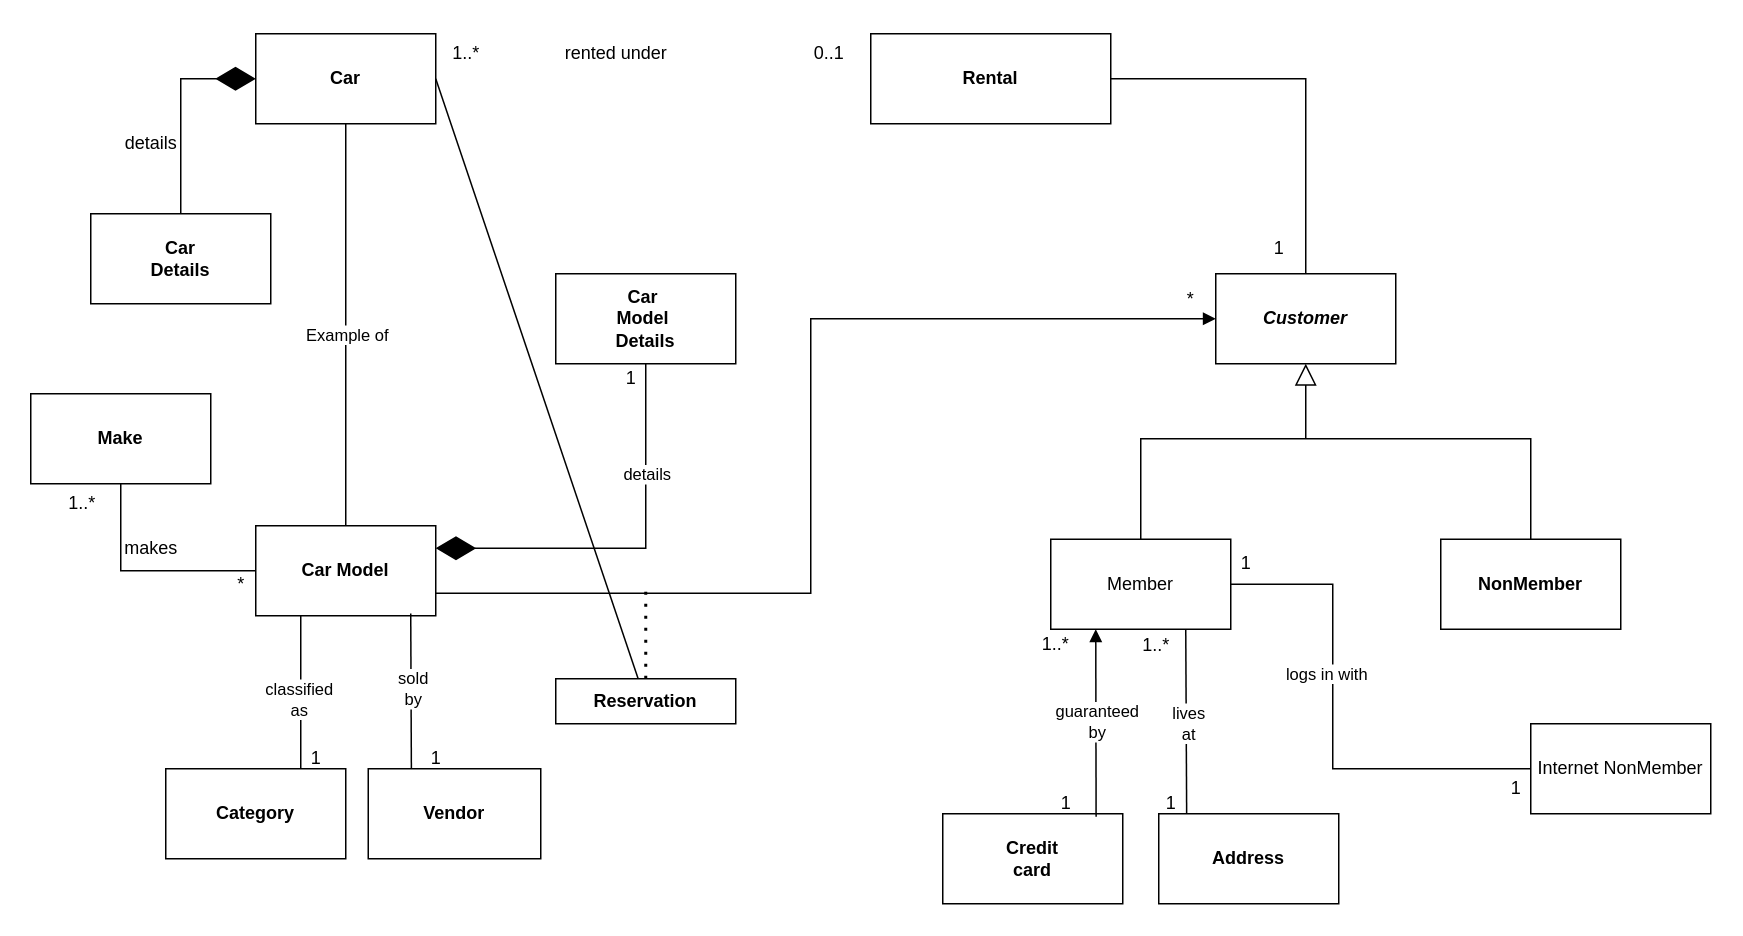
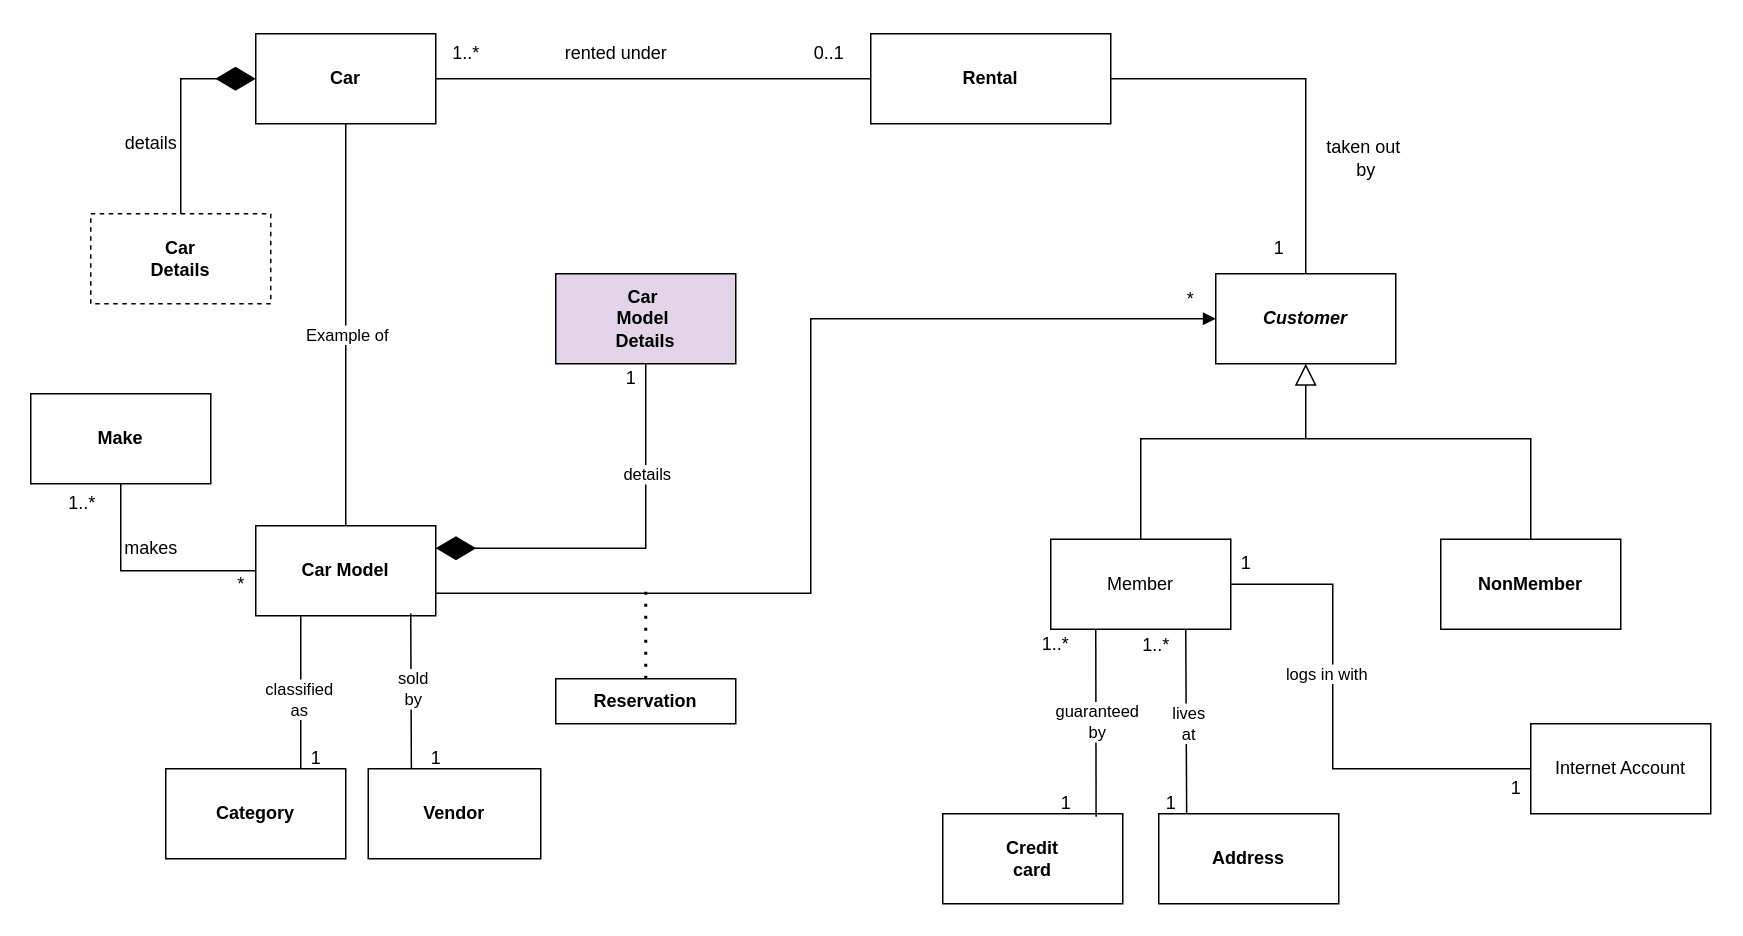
  <mxCell id="0" />
  <mxCell id="1" parent="0" />
  <mxCell id="2" value="Car" style="rounded=0;whiteSpace=wrap;html=1;fontStyle=1" parent="1" vertex="1"><mxGeometry x="170" y="22" width="120" height="60" as="geometry" /></mxCell>
- <mxCell id="3" value="Car&lt;div&gt;Details&lt;/div&gt;" style="rounded=0;whiteSpace=wrap;html=1;fontStyle=1" parent="1" vertex="1"><mxGeometry x="60" y="142" width="120" height="60" as="geometry" /></mxCell>
+ <mxCell id="3" value="Car&lt;div&gt;Details&lt;/div&gt;" style="rounded=0;whiteSpace=wrap;html=1;fontStyle=1;dashed=1;" parent="1" vertex="1"><mxGeometry x="60" y="142" width="120" height="60" as="geometry" /></mxCell>
  <mxCell id="4" value="" style="endArrow=diamondThin;endFill=1;endSize=24;html=1;rounded=0;exitX=0.5;exitY=0;exitDx=0;exitDy=0;entryX=0;entryY=0.5;entryDx=0;entryDy=0;" parent="1" source="3" target="2" edge="1"><mxGeometry width="160" relative="1" as="geometry"><mxPoint x="180" y="192" as="sourcePoint" /><mxPoint x="340" y="192" as="targetPoint" /><Array as="points"><mxPoint x="120" y="52" /></Array></mxGeometry></mxCell>
  <mxCell id="5" value="details" style="text;align=center;verticalAlign=middle;resizable=0;points=[];autosize=1;strokeColor=none;fillColor=none;html=1;textShadow=0;" parent="1" vertex="1"><mxGeometry x="70" y="80" width="60" height="30" as="geometry" /></mxCell>
  <mxCell id="6" value="Rental" style="rounded=0;whiteSpace=wrap;html=1;fontStyle=1" parent="1" vertex="1"><mxGeometry x="580" y="22" width="160" height="60" as="geometry" /></mxCell>
- <mxCell id="7" value="" style="endArrow=none;html=1;rounded=0;exitX=1;exitY=0.5;exitDx=0;exitDy=0;" parent="1" source="2" target="38" edge="1"><mxGeometry width="50" height="50" relative="1" as="geometry"><mxPoint x="440" y="352" as="sourcePoint" /><mxPoint x="490" y="302" as="targetPoint" /></mxGeometry></mxCell>
+ <mxCell id="7" value="" style="endArrow=none;html=1;rounded=0;exitX=1;exitY=0.5;exitDx=0;exitDy=0;entryX=0;entryY=0.5;entryDx=0;entryDy=0;" parent="1" source="2" target="6" edge="1"><mxGeometry width="50" height="50" relative="1" as="geometry"><mxPoint x="440" y="352" as="sourcePoint" /><mxPoint x="490" y="302" as="targetPoint" /></mxGeometry></mxCell>
  <mxCell id="8" value="1..*" style="text;html=1;align=center;verticalAlign=middle;resizable=0;points=[];autosize=1;strokeColor=none;fillColor=none;" parent="1" vertex="1"><mxGeometry x="290" y="20" width="40" height="30" as="geometry" /></mxCell>
  <mxCell id="9" value="rented under" style="text;html=1;align=center;verticalAlign=middle;resizable=0;points=[];autosize=1;strokeColor=none;fillColor=none;" parent="1" vertex="1"><mxGeometry x="365" y="20" width="90" height="30" as="geometry" /></mxCell>
  <mxCell id="10" value="0..1" style="text;html=1;align=center;verticalAlign=middle;resizable=0;points=[];autosize=1;strokeColor=none;fillColor=none;" parent="1" vertex="1"><mxGeometry x="532" y="20" width="40" height="30" as="geometry" /></mxCell>
  <mxCell id="11" value="Customer" style="rounded=0;whiteSpace=wrap;html=1;fontStyle=3" parent="1" vertex="1"><mxGeometry x="810" y="182" width="120" height="60" as="geometry" /></mxCell>
  <mxCell id="12" value="" style="endArrow=none;html=1;rounded=0;exitX=1;exitY=0.5;exitDx=0;exitDy=0;entryX=0.5;entryY=0;entryDx=0;entryDy=0;" parent="1" source="6" target="11" edge="1"><mxGeometry width="50" height="50" relative="1" as="geometry"><mxPoint x="730" y="352" as="sourcePoint" /><mxPoint x="780" y="302" as="targetPoint" /><Array as="points"><mxPoint x="870" y="52" /></Array></mxGeometry></mxCell>
+ <mxCell id="13" value="taken out&amp;nbsp;&lt;div&gt;by&lt;/div&gt;" style="text;html=1;align=center;verticalAlign=middle;resizable=0;points=[];autosize=1;strokeColor=none;fillColor=none;" parent="1" vertex="1"><mxGeometry x="870" y="85" width="80" height="40" as="geometry" /></mxCell>
  <mxCell id="14" value="Car Model" style="rounded=0;whiteSpace=wrap;html=1;fontStyle=1" parent="1" vertex="1"><mxGeometry x="170" y="350" width="120" height="60" as="geometry" /></mxCell>
  <mxCell id="15" value="Make" style="rounded=0;whiteSpace=wrap;html=1;fontStyle=1" parent="1" vertex="1"><mxGeometry x="20" y="262" width="120" height="60" as="geometry" /></mxCell>
  <mxCell id="16" value="1..*" style="text;html=1;align=center;verticalAlign=middle;resizable=0;points=[];autosize=1;strokeColor=none;fillColor=none;" parent="1" vertex="1"><mxGeometry x="34" y="320" width="40" height="30" as="geometry" /></mxCell>
  <mxCell id="17" value="" style="endArrow=none;html=1;rounded=0;exitX=0.5;exitY=1;exitDx=0;exitDy=0;entryX=0;entryY=0.5;entryDx=0;entryDy=0;" parent="1" source="15" target="14" edge="1"><mxGeometry width="50" height="50" relative="1" as="geometry"><mxPoint x="250" y="372" as="sourcePoint" /><mxPoint x="300" y="322" as="targetPoint" /><Array as="points"><mxPoint x="80" y="380" /></Array></mxGeometry></mxCell>
  <mxCell id="18" value="" style="endArrow=none;html=1;rounded=0;entryX=0.5;entryY=1;entryDx=0;entryDy=0;exitX=0.5;exitY=0;exitDx=0;exitDy=0;" parent="1" source="14" target="2" edge="1"><mxGeometry width="50" height="50" relative="1" as="geometry"><mxPoint x="250" y="372" as="sourcePoint" /><mxPoint x="300" y="322" as="targetPoint" /></mxGeometry></mxCell>
  <mxCell id="19" value="Example of" style="edgeLabel;html=1;align=center;verticalAlign=middle;resizable=0;points=[];" parent="18" vertex="1" connectable="0"><mxGeometry x="-0.043" relative="1" as="geometry"><mxPoint as="offset" /></mxGeometry></mxCell>
  <mxCell id="20" value="makes" style="text;html=1;align=center;verticalAlign=middle;resizable=0;points=[];autosize=1;strokeColor=none;fillColor=none;" parent="1" vertex="1"><mxGeometry x="70" y="350" width="60" height="30" as="geometry" /></mxCell>
- <mxCell id="21" value="Car&amp;nbsp;&lt;div&gt;Model&amp;nbsp;&lt;div&gt;Details&lt;/div&gt;&lt;/div&gt;" style="rounded=0;whiteSpace=wrap;html=1;fontStyle=1" parent="1" vertex="1"><mxGeometry x="370" y="182" width="120" height="60" as="geometry" /></mxCell>
+ <mxCell id="21" value="Car&amp;nbsp;&lt;div&gt;Model&amp;nbsp;&lt;div&gt;Details&lt;/div&gt;&lt;/div&gt;" style="rounded=0;whiteSpace=wrap;html=1;fontStyle=1;fillColor=#e1d5e7;" parent="1" vertex="1"><mxGeometry x="370" y="182" width="120" height="60" as="geometry" /></mxCell>
  <mxCell id="22" value="" style="endArrow=diamondThin;endFill=1;endSize=24;html=1;rounded=0;exitX=0.5;exitY=1;exitDx=0;exitDy=0;entryX=1;entryY=0.25;entryDx=0;entryDy=0;" parent="1" source="21" target="14" edge="1"><mxGeometry width="160" relative="1" as="geometry"><mxPoint x="250" y="352" as="sourcePoint" /><mxPoint x="410" y="352" as="targetPoint" /><Array as="points"><mxPoint x="430" y="365" /></Array></mxGeometry></mxCell>
  <mxCell id="23" value="details" style="edgeLabel;html=1;align=center;verticalAlign=middle;resizable=0;points=[];" parent="22" vertex="1" connectable="0"><mxGeometry x="-0.444" relative="1" as="geometry"><mxPoint as="offset" /></mxGeometry></mxCell>
  <mxCell id="24" value="1" style="text;html=1;align=center;verticalAlign=middle;resizable=0;points=[];autosize=1;strokeColor=none;fillColor=none;" parent="1" vertex="1"><mxGeometry x="405" y="237" width="30" height="30" as="geometry" /></mxCell>
  <mxCell id="25" value="*" style="text;html=1;align=center;verticalAlign=middle;resizable=0;points=[];autosize=1;strokeColor=none;fillColor=none;" parent="1" vertex="1"><mxGeometry x="145" y="374" width="30" height="30" as="geometry" /></mxCell>
  <mxCell id="26" value="Category" style="rounded=0;whiteSpace=wrap;html=1;fontStyle=1" parent="1" vertex="1"><mxGeometry y="512" width="120" height="60" as="geometry" x="110" /></mxCell>
  <mxCell id="27" value="" style="endArrow=none;html=1;rounded=0;exitX=0.25;exitY=1;exitDx=0;exitDy=0;entryX=0.75;entryY=0;entryDx=0;entryDy=0;" parent="1" source="14" target="26" edge="1"><mxGeometry width="50" height="50" relative="1" as="geometry"><mxPoint x="330" y="352" as="sourcePoint" /><mxPoint x="380" y="302" as="targetPoint" /></mxGeometry></mxCell>
  <mxCell id="28" value="classified&lt;div&gt;as&lt;/div&gt;" style="edgeLabel;html=1;align=center;verticalAlign=middle;resizable=0;points=[];" parent="27" vertex="1" connectable="0"><mxGeometry x="0.059" y="-2" relative="1" as="geometry"><mxPoint y="1" as="offset" /></mxGeometry></mxCell>
  <mxCell id="29" value="1" style="text;html=1;align=center;verticalAlign=middle;resizable=0;points=[];autosize=1;strokeColor=none;fillColor=none;" parent="1" vertex="1"><mxGeometry x="195" y="490" width="30" height="30" as="geometry" /></mxCell>
  <mxCell id="30" value="Vendor" style="rounded=0;whiteSpace=wrap;html=1;fontStyle=1" parent="1" vertex="1"><mxGeometry x="245" y="512" width="115" height="60" as="geometry" /></mxCell>
  <mxCell id="31" value="" style="endArrow=none;html=1;rounded=0;exitX=0.861;exitY=0.974;exitDx=0;exitDy=0;entryX=0.25;entryY=0;entryDx=0;entryDy=0;exitPerimeter=0;" parent="1" source="14" target="30" edge="1"><mxGeometry width="50" height="50" relative="1" as="geometry"><mxPoint x="330" y="352" as="sourcePoint" /><mxPoint x="380" y="302" as="targetPoint" /></mxGeometry></mxCell>
  <mxCell id="32" value="sold&lt;div&gt;by&lt;/div&gt;" style="edgeLabel;html=1;align=center;verticalAlign=middle;resizable=0;points=[];" parent="31" vertex="1" connectable="0"><mxGeometry x="-0.056" y="1" relative="1" as="geometry"><mxPoint y="1" as="offset" /></mxGeometry></mxCell>
  <mxCell id="33" value="1" style="text;html=1;align=center;verticalAlign=middle;resizable=0;points=[];autosize=1;strokeColor=none;fillColor=none;" parent="1" vertex="1"><mxGeometry x="275" y="490" width="30" height="30" as="geometry" /></mxCell>
  <mxCell id="34" value="" style="endArrow=block;html=1;rounded=0;exitX=1;exitY=0.75;exitDx=0;exitDy=0;entryX=0;entryY=0.5;entryDx=0;entryDy=0;" parent="1" source="14" target="11" edge="1"><mxGeometry width="50" height="50" relative="1" as="geometry"><mxPoint x="490" y="352" as="sourcePoint" /><mxPoint x="540" y="302" as="targetPoint" /><Array as="points"><mxPoint x="540" y="395" /><mxPoint x="540" y="212" /></Array></mxGeometry></mxCell>
  <mxCell id="35" value="*" style="text;html=1;align=center;verticalAlign=middle;resizable=0;points=[];autosize=1;strokeColor=none;fillColor=none;" parent="1" vertex="1"><mxGeometry x="778" y="184" width="30" height="30" as="geometry" /></mxCell>
  <mxCell id="36" value="1" style="text;html=1;align=center;verticalAlign=middle;resizable=0;points=[];autosize=1;strokeColor=none;fillColor=none;" parent="1" vertex="1"><mxGeometry x="837" y="150" width="30" height="30" as="geometry" /></mxCell>
  <mxCell id="37" value="" style="endArrow=none;dashed=1;html=1;dashPattern=1 3;strokeWidth=2;rounded=0;exitX=0.5;exitY=0;exitDx=0;exitDy=0;" parent="1" source="38" edge="1"><mxGeometry width="50" height="50" relative="1" as="geometry"><mxPoint x="430" y="452" as="sourcePoint" /><mxPoint x="430" y="392" as="targetPoint" /></mxGeometry></mxCell>
  <mxCell id="38" value="Reservation" style="rounded=0;whiteSpace=wrap;html=1;fontStyle=1" parent="1" vertex="1"><mxGeometry x="370" y="452" width="120" height="30" as="geometry" /></mxCell>
  <mxCell id="39" value="Member" style="rounded=0;whiteSpace=wrap;html=1;" parent="1" vertex="1"><mxGeometry x="700" y="359" width="120" height="60" as="geometry" /></mxCell>
  <mxCell id="40" value="NonMember" style="rounded=0;whiteSpace=wrap;html=1;fontStyle=1" parent="1" vertex="1"><mxGeometry x="960" y="359" width="120" height="60" as="geometry" /></mxCell>
  <mxCell id="41" value="Credit&lt;div&gt;card&lt;/div&gt;" style="rounded=0;whiteSpace=wrap;html=1;fontStyle=1" parent="1" vertex="1"><mxGeometry x="628" y="542" width="120" height="60" as="geometry" /></mxCell>
  <mxCell id="42" value="Address" style="rounded=0;whiteSpace=wrap;html=1;fontStyle=1" parent="1" vertex="1"><mxGeometry x="772" y="542" width="120" height="60" as="geometry" /></mxCell>
- <mxCell id="43" value="Internet NonMember" style="rounded=0;whiteSpace=wrap;html=1;" parent="1" vertex="1"><mxGeometry x="1020" y="482" width="120" height="60" as="geometry" /></mxCell>
+ <mxCell id="43" value="Internet Account" style="rounded=0;whiteSpace=wrap;html=1;" parent="1" vertex="1"><mxGeometry x="1020" y="482" width="120" height="60" as="geometry" /></mxCell>
  <mxCell id="44" value="" style="endArrow=none;html=1;rounded=0;entryX=0;entryY=0.5;entryDx=0;entryDy=0;" parent="1" target="43" edge="1"><mxGeometry width="50" height="50" relative="1" as="geometry"><mxPoint x="820" y="389" as="sourcePoint" /><mxPoint x="1008" y="512" as="targetPoint" /><Array as="points"><mxPoint x="888" y="389" /><mxPoint x="888" y="512" /></Array></mxGeometry></mxCell>
  <mxCell id="45" value="logs in with" style="edgeLabel;html=1;align=center;verticalAlign=middle;resizable=0;points=[];" parent="44" vertex="1" connectable="0"><mxGeometry x="-0.214" y="-5" relative="1" as="geometry"><mxPoint as="offset" /></mxGeometry></mxCell>
  <mxCell id="46" value="" style="endArrow=none;html=1;rounded=0;exitX=0.5;exitY=0;exitDx=0;exitDy=0;entryX=0.5;entryY=0;entryDx=0;entryDy=0;" parent="1" source="39" target="40" edge="1"><mxGeometry width="50" height="50" relative="1" as="geometry"><mxPoint x="920" y="482" as="sourcePoint" /><mxPoint x="970" y="432" as="targetPoint" /><Array as="points"><mxPoint x="760" y="292" /><mxPoint x="1020" y="292" /></Array></mxGeometry></mxCell>
  <mxCell id="47" value="" style="endArrow=block;endFill=0;endSize=12;html=1;rounded=0;entryX=0.5;entryY=1;entryDx=0;entryDy=0;" parent="1" target="11" edge="1"><mxGeometry width="160" relative="1" as="geometry"><mxPoint x="870" y="292" as="sourcePoint" /><mxPoint x="1030" y="462" as="targetPoint" /></mxGeometry></mxCell>
- <mxCell id="48" value="" style="endArrow=block;html=1;rounded=0;entryX=0.25;entryY=1;entryDx=0;entryDy=0;exitX=0.852;exitY=0.033;exitDx=0;exitDy=0;exitPerimeter=0;" parent="1" source="41" target="39" edge="1"><mxGeometry width="50" height="50" relative="1" as="geometry"><mxPoint x="920" y="482" as="sourcePoint" /><mxPoint x="970" y="432" as="targetPoint" /></mxGeometry></mxCell>
+ <mxCell id="48" value="" style="endArrow=none;html=1;rounded=0;entryX=0.25;entryY=1;entryDx=0;entryDy=0;exitX=0.852;exitY=0.033;exitDx=0;exitDy=0;exitPerimeter=0;" parent="1" source="41" target="39" edge="1"><mxGeometry width="50" height="50" relative="1" as="geometry"><mxPoint x="920" y="482" as="sourcePoint" /><mxPoint x="970" y="432" as="targetPoint" /></mxGeometry></mxCell>
  <mxCell id="49" value="guaranteed&lt;div&gt;by&lt;/div&gt;" style="edgeLabel;html=1;align=center;verticalAlign=middle;resizable=0;points=[];" parent="48" vertex="1" connectable="0"><mxGeometry x="0.013" relative="1" as="geometry"><mxPoint as="offset" /></mxGeometry></mxCell>
  <mxCell id="50" value="" style="endArrow=none;html=1;rounded=0;exitX=0.75;exitY=1;exitDx=0;exitDy=0;entryX=0.155;entryY=-0.004;entryDx=0;entryDy=0;entryPerimeter=0;" parent="1" source="39" target="42" edge="1"><mxGeometry width="50" height="50" relative="1" as="geometry"><mxPoint x="920" y="482" as="sourcePoint" /><mxPoint x="970" y="432" as="targetPoint" /></mxGeometry></mxCell>
  <mxCell id="51" value="lives&lt;div&gt;at&lt;/div&gt;" style="edgeLabel;html=1;align=center;verticalAlign=middle;resizable=0;points=[];" parent="50" vertex="1" connectable="0"><mxGeometry x="0.032" y="1" relative="1" as="geometry"><mxPoint as="offset" /></mxGeometry></mxCell>
  <mxCell id="52" value="1" style="text;html=1;align=center;verticalAlign=middle;resizable=0;points=[];autosize=1;strokeColor=none;fillColor=none;" parent="1" vertex="1"><mxGeometry x="815" y="360" width="30" height="30" as="geometry" /></mxCell>
  <mxCell id="53" value="1..*" style="text;html=1;align=center;verticalAlign=middle;resizable=0;points=[];autosize=1;strokeColor=none;fillColor=none;" parent="1" vertex="1"><mxGeometry x="750" y="415" width="40" height="30" as="geometry" /></mxCell>
  <mxCell id="54" value="1..*" style="text;html=1;align=center;verticalAlign=middle;resizable=0;points=[];autosize=1;strokeColor=none;fillColor=none;" parent="1" vertex="1"><mxGeometry x="683" y="414" width="40" height="30" as="geometry" /></mxCell>
  <mxCell id="55" value="1" style="text;html=1;align=center;verticalAlign=middle;resizable=0;points=[];autosize=1;strokeColor=none;fillColor=none;" parent="1" vertex="1"><mxGeometry x="765" y="520" width="30" height="30" as="geometry" /></mxCell>
  <mxCell id="56" value="1" style="text;html=1;align=center;verticalAlign=middle;resizable=0;points=[];autosize=1;strokeColor=none;fillColor=none;" parent="1" vertex="1"><mxGeometry x="695" y="520" width="30" height="30" as="geometry" /></mxCell>
  <mxCell id="57" value="1" style="text;html=1;align=center;verticalAlign=middle;resizable=0;points=[];autosize=1;strokeColor=none;fillColor=none;" parent="1" vertex="1"><mxGeometry x="995" y="510" width="30" height="30" as="geometry" /></mxCell>
